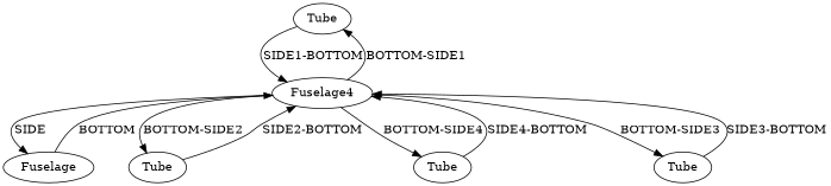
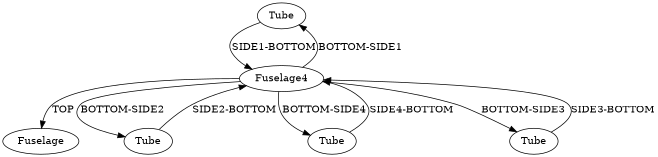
  digraph {
    n1 [instance=Tube_instance_2 label=Tube]
    n2 [instance=Hub4_instance_1 label=Fuselage4]
    n3 [instance=Fuselage_instance_1 label=Fuselage]
    n4 [instance=Tube_instance_6 label=Tube]
    n5 [instance=Tube_instance_7 label=Tube]
    n6 [instance=Tube_instance_8 label=Tube]
    n1 -> n2 [label="SIDE1-BOTTOM"]
    n2 -> n1 [label="BOTTOM-SIDE1"]
-   n2 -> n3 [label=SIDE]
+   n2 -> n3 [label=TOP]
    n2 -> n4 [label="BOTTOM-SIDE2"]
    n2 -> n5 [label="BOTTOM-SIDE4"]
    n2 -> n6 [label="BOTTOM-SIDE3"]
-   n3 -> n2 [label=BOTTOM]
    n4 -> n2 [label="SIDE2-BOTTOM"]
    n5 -> n2 [label="SIDE4-BOTTOM"]
    n6 -> n2 [label="SIDE3-BOTTOM"]
  }
